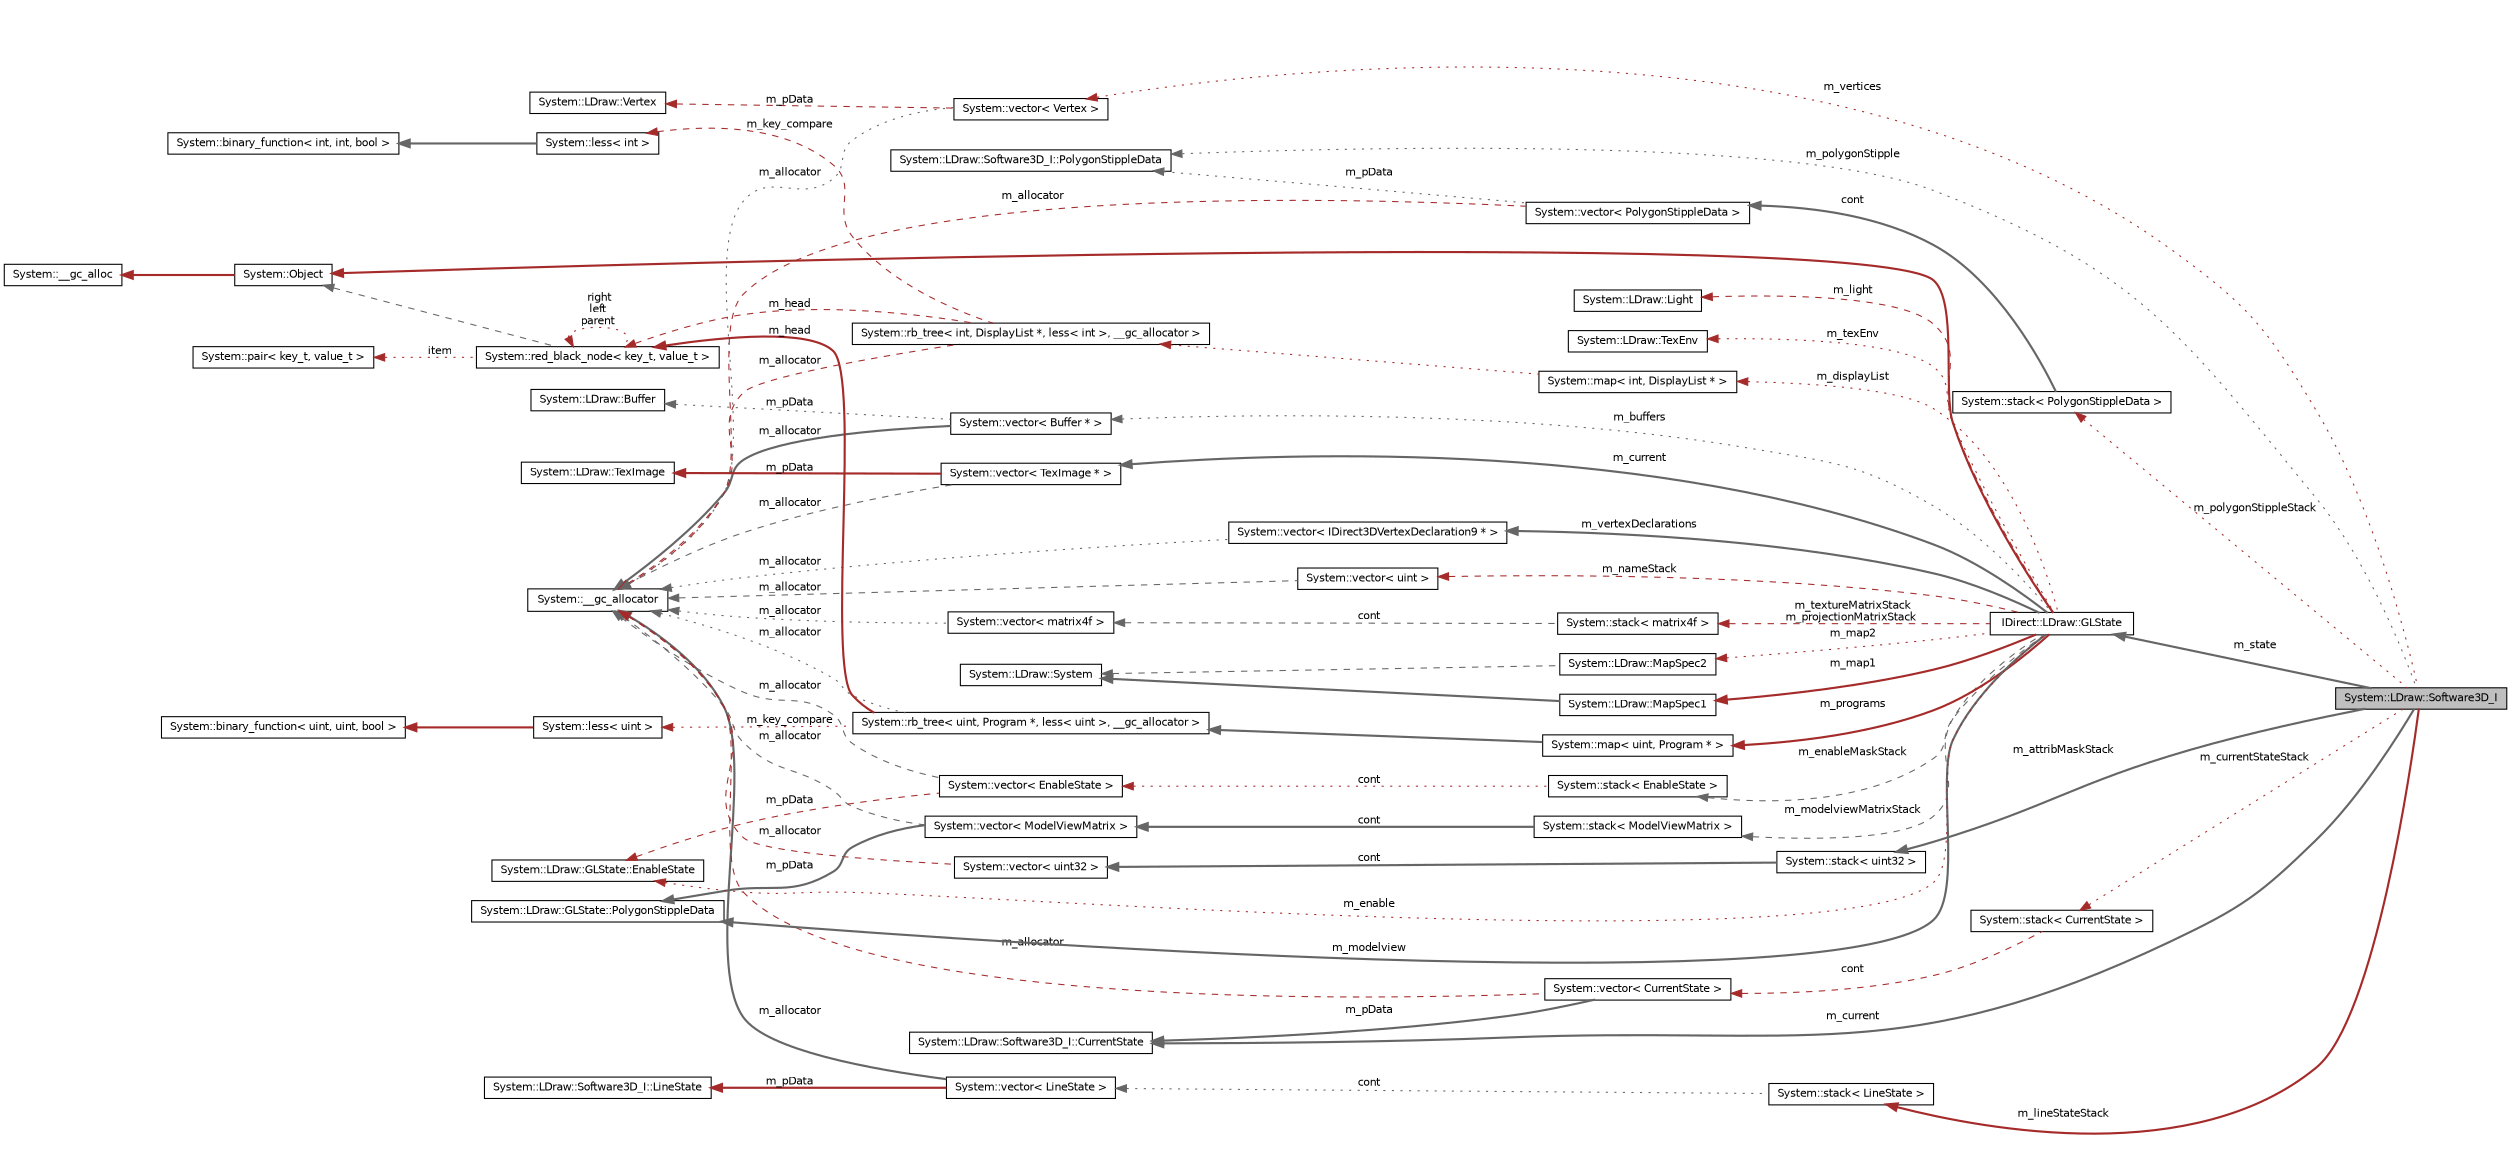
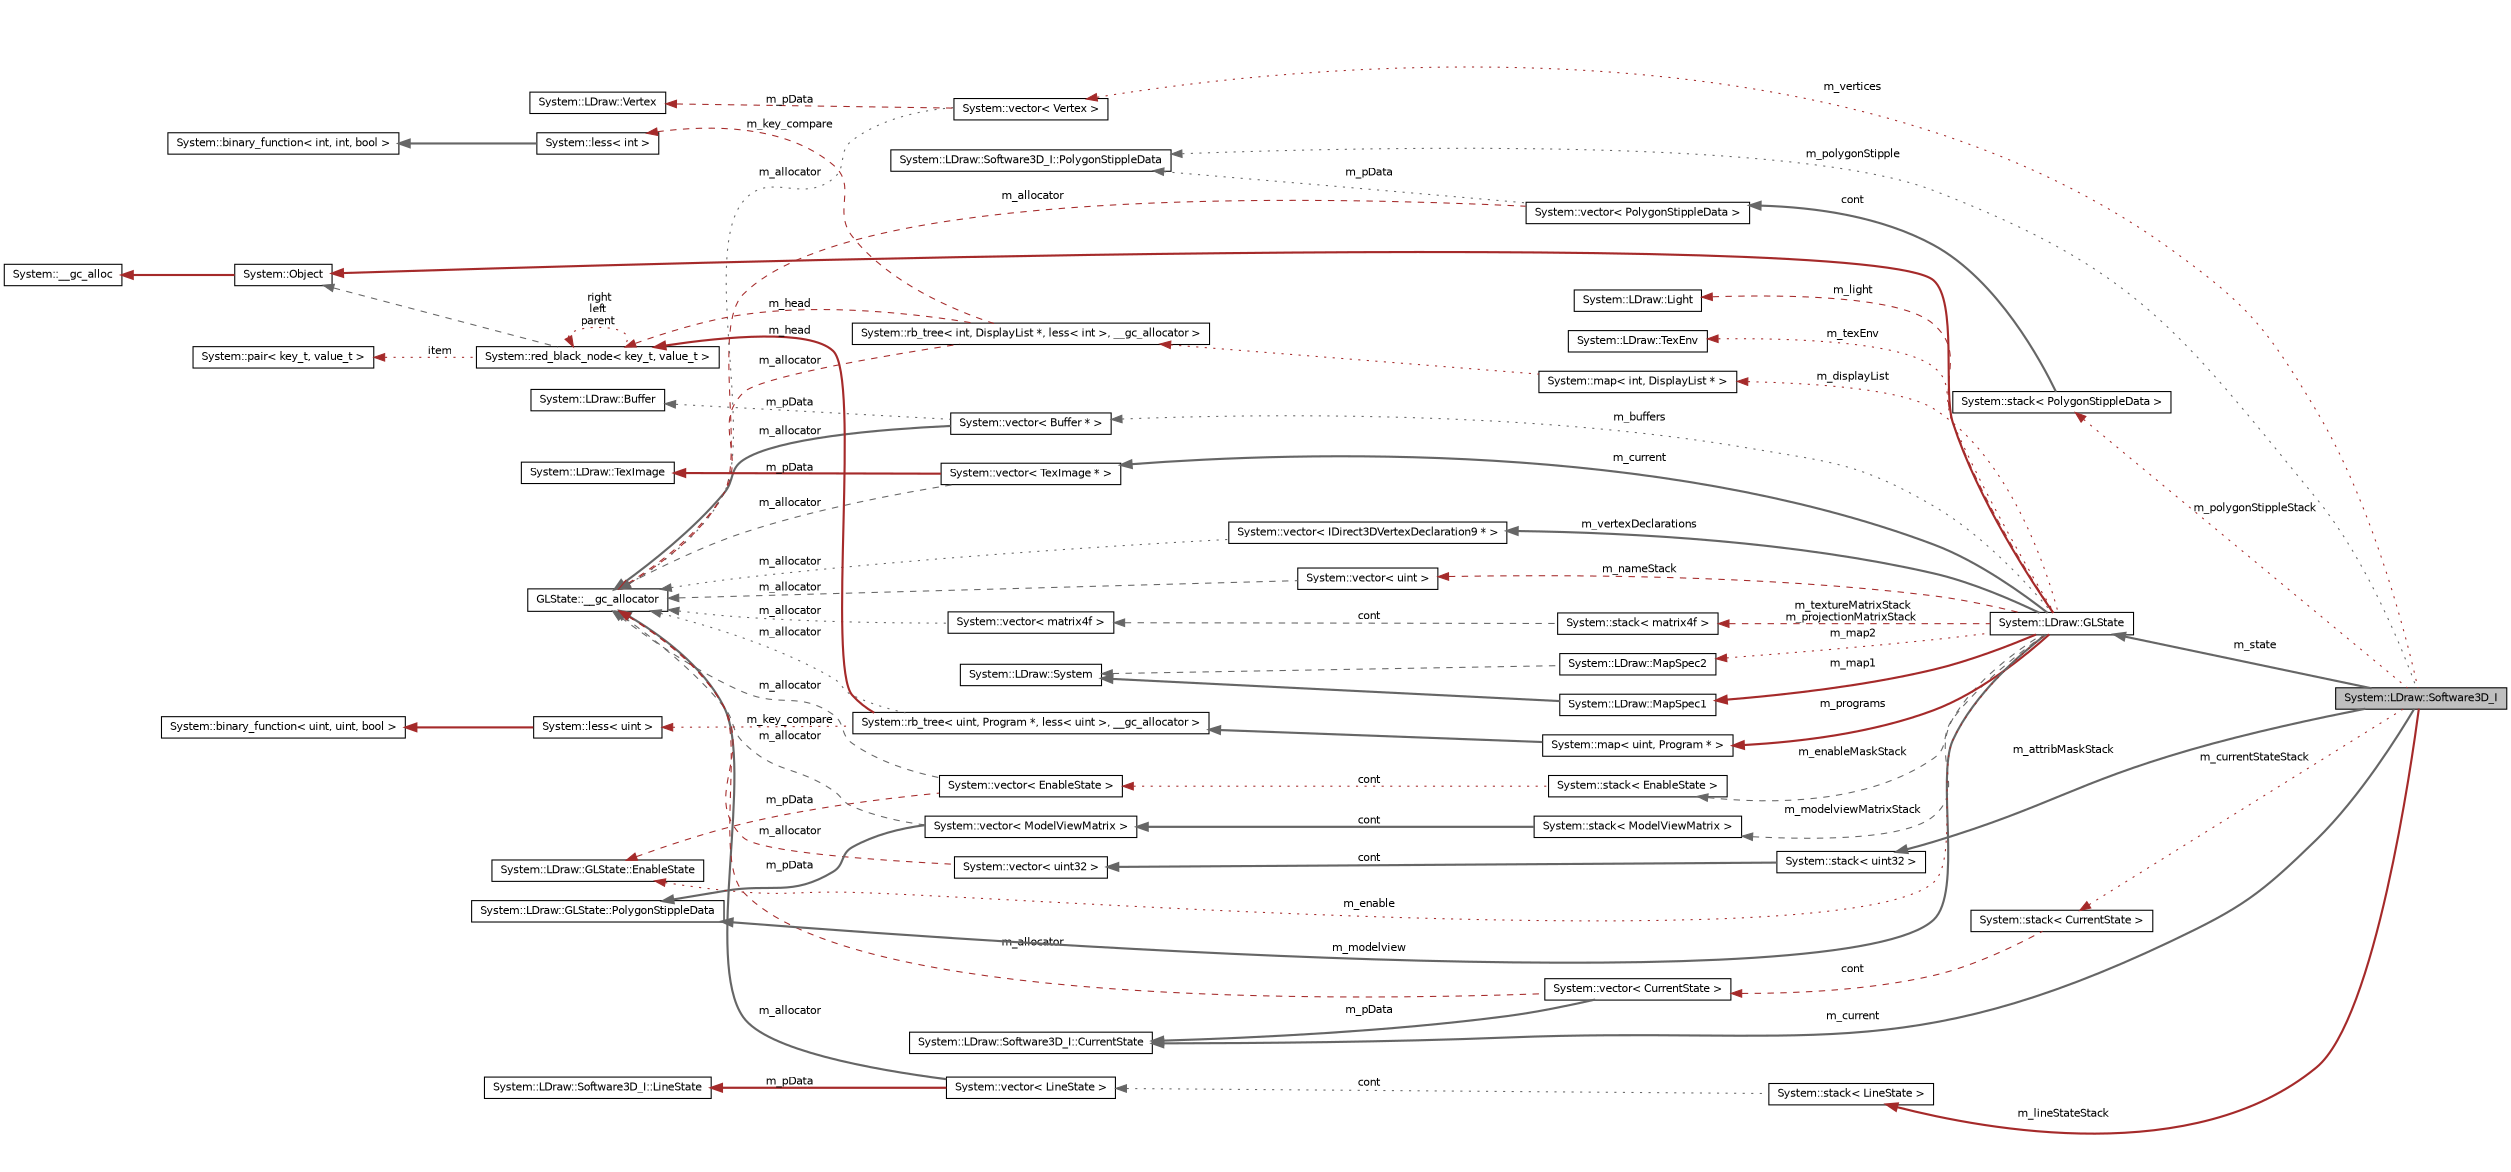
  digraph {
    rankdir=LR
    node [color=black fillcolor=white fontname=Helvetica fontsize=10 shape=record style=filled]
    edge [color=gray40 dir=back fontname=Helvetica fontsize=10 labelfontname=Helvetica labelfontsize=10 style=bold]
    n1 [fillcolor=grey75 fontcolor=black height=0.2 label="System::LDraw::Software3D_I" width=0.4]
    n2 [height=0.2 label="System::stack\< PolygonStippleData \>" width=0.4]
    n3 [height=0.2 label="System::vector\< PolygonStippleData \>" width=0.4]
-   n4 [height=0.2 label="System::__gc_allocator" width=0.4]
+   n4 [height=0.2 label="GLState::__gc_allocator" width=0.4]
    n5 [height=0.2 label="System::vector\< TexImage * \>" width=0.4]
    n6 [height=0.2 label="System::vector\< ModelViewMatrix \>" width=0.4]
    n7 [height=0.2 label="System::vector\< matrix4f \>" width=0.4]
    n8 [height=0.2 label="System::vector\< IDirect3DVertexDeclaration9 * \>" width=0.4]
    n9 [height=0.2 label="System::vector\< Buffer * \>" width=0.4]
    n10 [height=0.2 label="System::vector\< EnableState \>" width=0.4]
    n11 [height=0.2 label="System::rb_tree\< int, DisplayList *, less\< int \>, __gc_allocator \>" width=0.4]
    n12 [height=0.2 label="System::rb_tree\< uint, Program *, less\< uint \>, __gc_allocator \>" width=0.4]
    n13 [height=0.2 label="System::vector\< uint \>" width=0.4]
    n14 [height=0.2 label="System::vector\< LineState \>" width=0.4]
    n15 [height=0.2 label="System::vector\< CurrentState \>" width=0.4]
    n16 [height=0.2 label="System::vector\< uint32 \>" width=0.4]
    n17 [height=0.2 label="System::vector\< Vertex \>" width=0.4]
-   n18 [height=0.2 label="IDirect::LDraw::GLState" width=0.4]
+   n18 [height=0.2 label="System::LDraw::GLState" width=0.4]
    n19 [height=0.2 label="System::stack\< ModelViewMatrix \>" width=0.4]
    n20 [height=0.2 label="System::stack\< matrix4f \>" width=0.4]
    n21 [height=0.2 label="System::stack\< EnableState \>" width=0.4]
    n22 [height=0.2 label="System::map\< int, DisplayList * \>" width=0.4]
    n23 [height=0.2 label="System::map\< uint, Program * \>" width=0.4]
    n24 [height=0.2 label="System::stack\< LineState \>" width=0.4]
    n25 [height=0.2 label="System::stack\< CurrentState \>" width=0.4]
    n26 [height=0.2 label="System::stack\< uint32 \>" width=0.4]
    n27 [height=0.2 label="System::LDraw::Software3D_I::PolygonStippleData" width=0.4]
    n28 [height=0.2 label="System::Object" width=0.4]
    n29 [height=0.2 label="System::red_black_node\< key_t, value_t \>" width=0.4]
    n30 [height=0.2 label="System::__gc_alloc" width=0.4]
    n31 [height=0.2 label="System::LDraw::MapSpec1" width=0.4]
    n32 [height=0.2 label="System::LDraw::System" width=0.4]
    n33 [height=0.2 label="System::LDraw::MapSpec2" width=0.4]
    n34 [height=0.2 label="System::LDraw::GLState::PolygonStippleData" width=0.4]
    n35 [height=0.2 label="System::LDraw::TexImage" width=0.4]
    n36 [height=0.2 label="System::LDraw::GLState::EnableState" width=0.4]
    n37 [height=0.2 label="System::LDraw::Light" width=0.4]
    n38 [height=0.2 label="System::LDraw::TexEnv" width=0.4]
    n39 [height=0.2 label="System::LDraw::Buffer" width=0.4]
    n40 [height=0.2 label="System::less\< int \>" width=0.4]
    n41 [height=0.2 label="System::binary_function\< int, int, bool \>" width=0.4]
    n42 [height=0.2 label="System::pair\< key_t, value_t \>" width=0.4]
    n43 [height=0.2 label="System::less\< uint \>" width=0.4]
    n44 [height=0.2 label="System::binary_function\< uint, uint, bool \>" width=0.4]
    n45 [height=0.2 label="System::LDraw::Software3D_I::LineState" width=0.4]
    n46 [height=0.2 label="System::LDraw::Software3D_I::CurrentState" width=0.4]
    n47 [height=0.2 label="System::LDraw::Vertex" width=0.4]
    n2 -> n1 [color=brown label=" m_polygonStippleStack" style=dotted]
    n3 -> n2 [label=" cont"]
    n4 -> n3 [color=brown label=" m_allocator" style=dashed]
    n4 -> n5 [label=" m_allocator" style=dashed]
    n4 -> n6 [label=" m_allocator" style=dashed]
    n4 -> n7 [label=" m_allocator" style=dotted]
    n4 -> n8 [label=" m_allocator" style=dotted]
    n4 -> n9 [label=" m_allocator"]
    n4 -> n10 [label=" m_allocator" style=dashed]
    n4 -> n11 [color=brown label=" m_allocator" style=dashed]
    n4 -> n12 [label=" m_allocator" style=dotted]
    n4 -> n13 [label=" m_allocator" style=dashed]
    n4 -> n14 [label=" m_allocator"]
    n4 -> n15 [color=brown label=" m_allocator" style=dashed]
    n4 -> n16 [color=brown label=" m_allocator" style=dashed]
    n4 -> n17 [label=" m_allocator" style=dotted]
    n5 -> n18 [label=" m_current"]
    n6 -> n19 [label=" cont"]
    n7 -> n20 [label=" cont" style=dashed]
    n8 -> n18 [label=" m_vertexDeclarations"]
    n9 -> n18 [label=" m_buffers" style=dotted]
    n10 -> n21 [color=brown label=" cont" style=dotted]
    n11 -> n22 [color=brown style=dotted]
    n12 -> n23
    n13 -> n18 [color=brown label=" m_nameStack" style=dashed]
    n14 -> n24 [label=" cont" style=dotted]
    n15 -> n25 [color=brown label=" cont" style=dashed]
    n16 -> n26 [label=" cont"]
    n17 -> n1 [color=brown label=" m_vertices" style=dotted]
    n18 -> n1 [label=" m_state"]
    n19 -> n18 [label=" m_modelviewMatrixStack" style=dashed]
    n20 -> n18 [color=brown label=" m_textureMatrixStack\nm_projectionMatrixStack" style=dashed]
    n21 -> n18 [label=" m_enableMaskStack" style=dashed]
    n22 -> n18 [color=brown label=" m_displayList" style=dotted]
    n23 -> n18 [color=brown label=" m_programs"]
    n24 -> n1 [color=brown label=" m_lineStateStack"]
    n25 -> n1 [color=brown label=" m_currentStateStack" style=dotted]
    n26 -> n1 [label=" m_attribMaskStack"]
    n27 -> n1 [label=" m_polygonStipple" style=dotted]
    n27 -> n3 [label=" m_pData" style=dotted]
    n28 -> n18 [color=brown]
    n28 -> n29 [style=dashed]
    n29 -> n11 [color=brown label=" m_head" style=dashed]
    n29 -> n12 [color=brown label=" m_head"]
    n29 -> n29 [color=brown label=" right\nleft\nparent" style=dotted]
    n30 -> n28 [color=brown]
    n31 -> n18 [color=brown label=" m_map1"]
    n32 -> n31
    n32 -> n33 [style=dashed]
    n33 -> n18 [color=brown label=" m_map2" style=dotted]
    n34 -> n6 [label=" m_pData"]
    n34 -> n18 [label=" m_modelview"]
    n35 -> n5 [color=brown label=" m_pData"]
    n36 -> n10 [color=brown label=" m_pData" style=dashed]
    n36 -> n18 [color=brown label=" m_enable" style=dotted]
    n37 -> n18 [color=brown label=" m_light" style=dashed]
    n38 -> n18 [color=brown label=" m_texEnv" style=dotted]
    n39 -> n9 [label=" m_pData" style=dotted]
    n40 -> n11 [color=brown label=" m_key_compare" style=dashed]
    n41 -> n40
    n42 -> n29 [color=brown label=" item" style=dotted]
    n43 -> n12 [color=brown label=" m_key_compare" style=dotted]
    n44 -> n43 [color=brown]
    n45 -> n14 [color=brown label=" m_pData"]
    n46 -> n1 [label=" m_current"]
    n46 -> n15 [label=" m_pData"]
    n47 -> n17 [color=brown label=" m_pData" style=dashed]
  }
